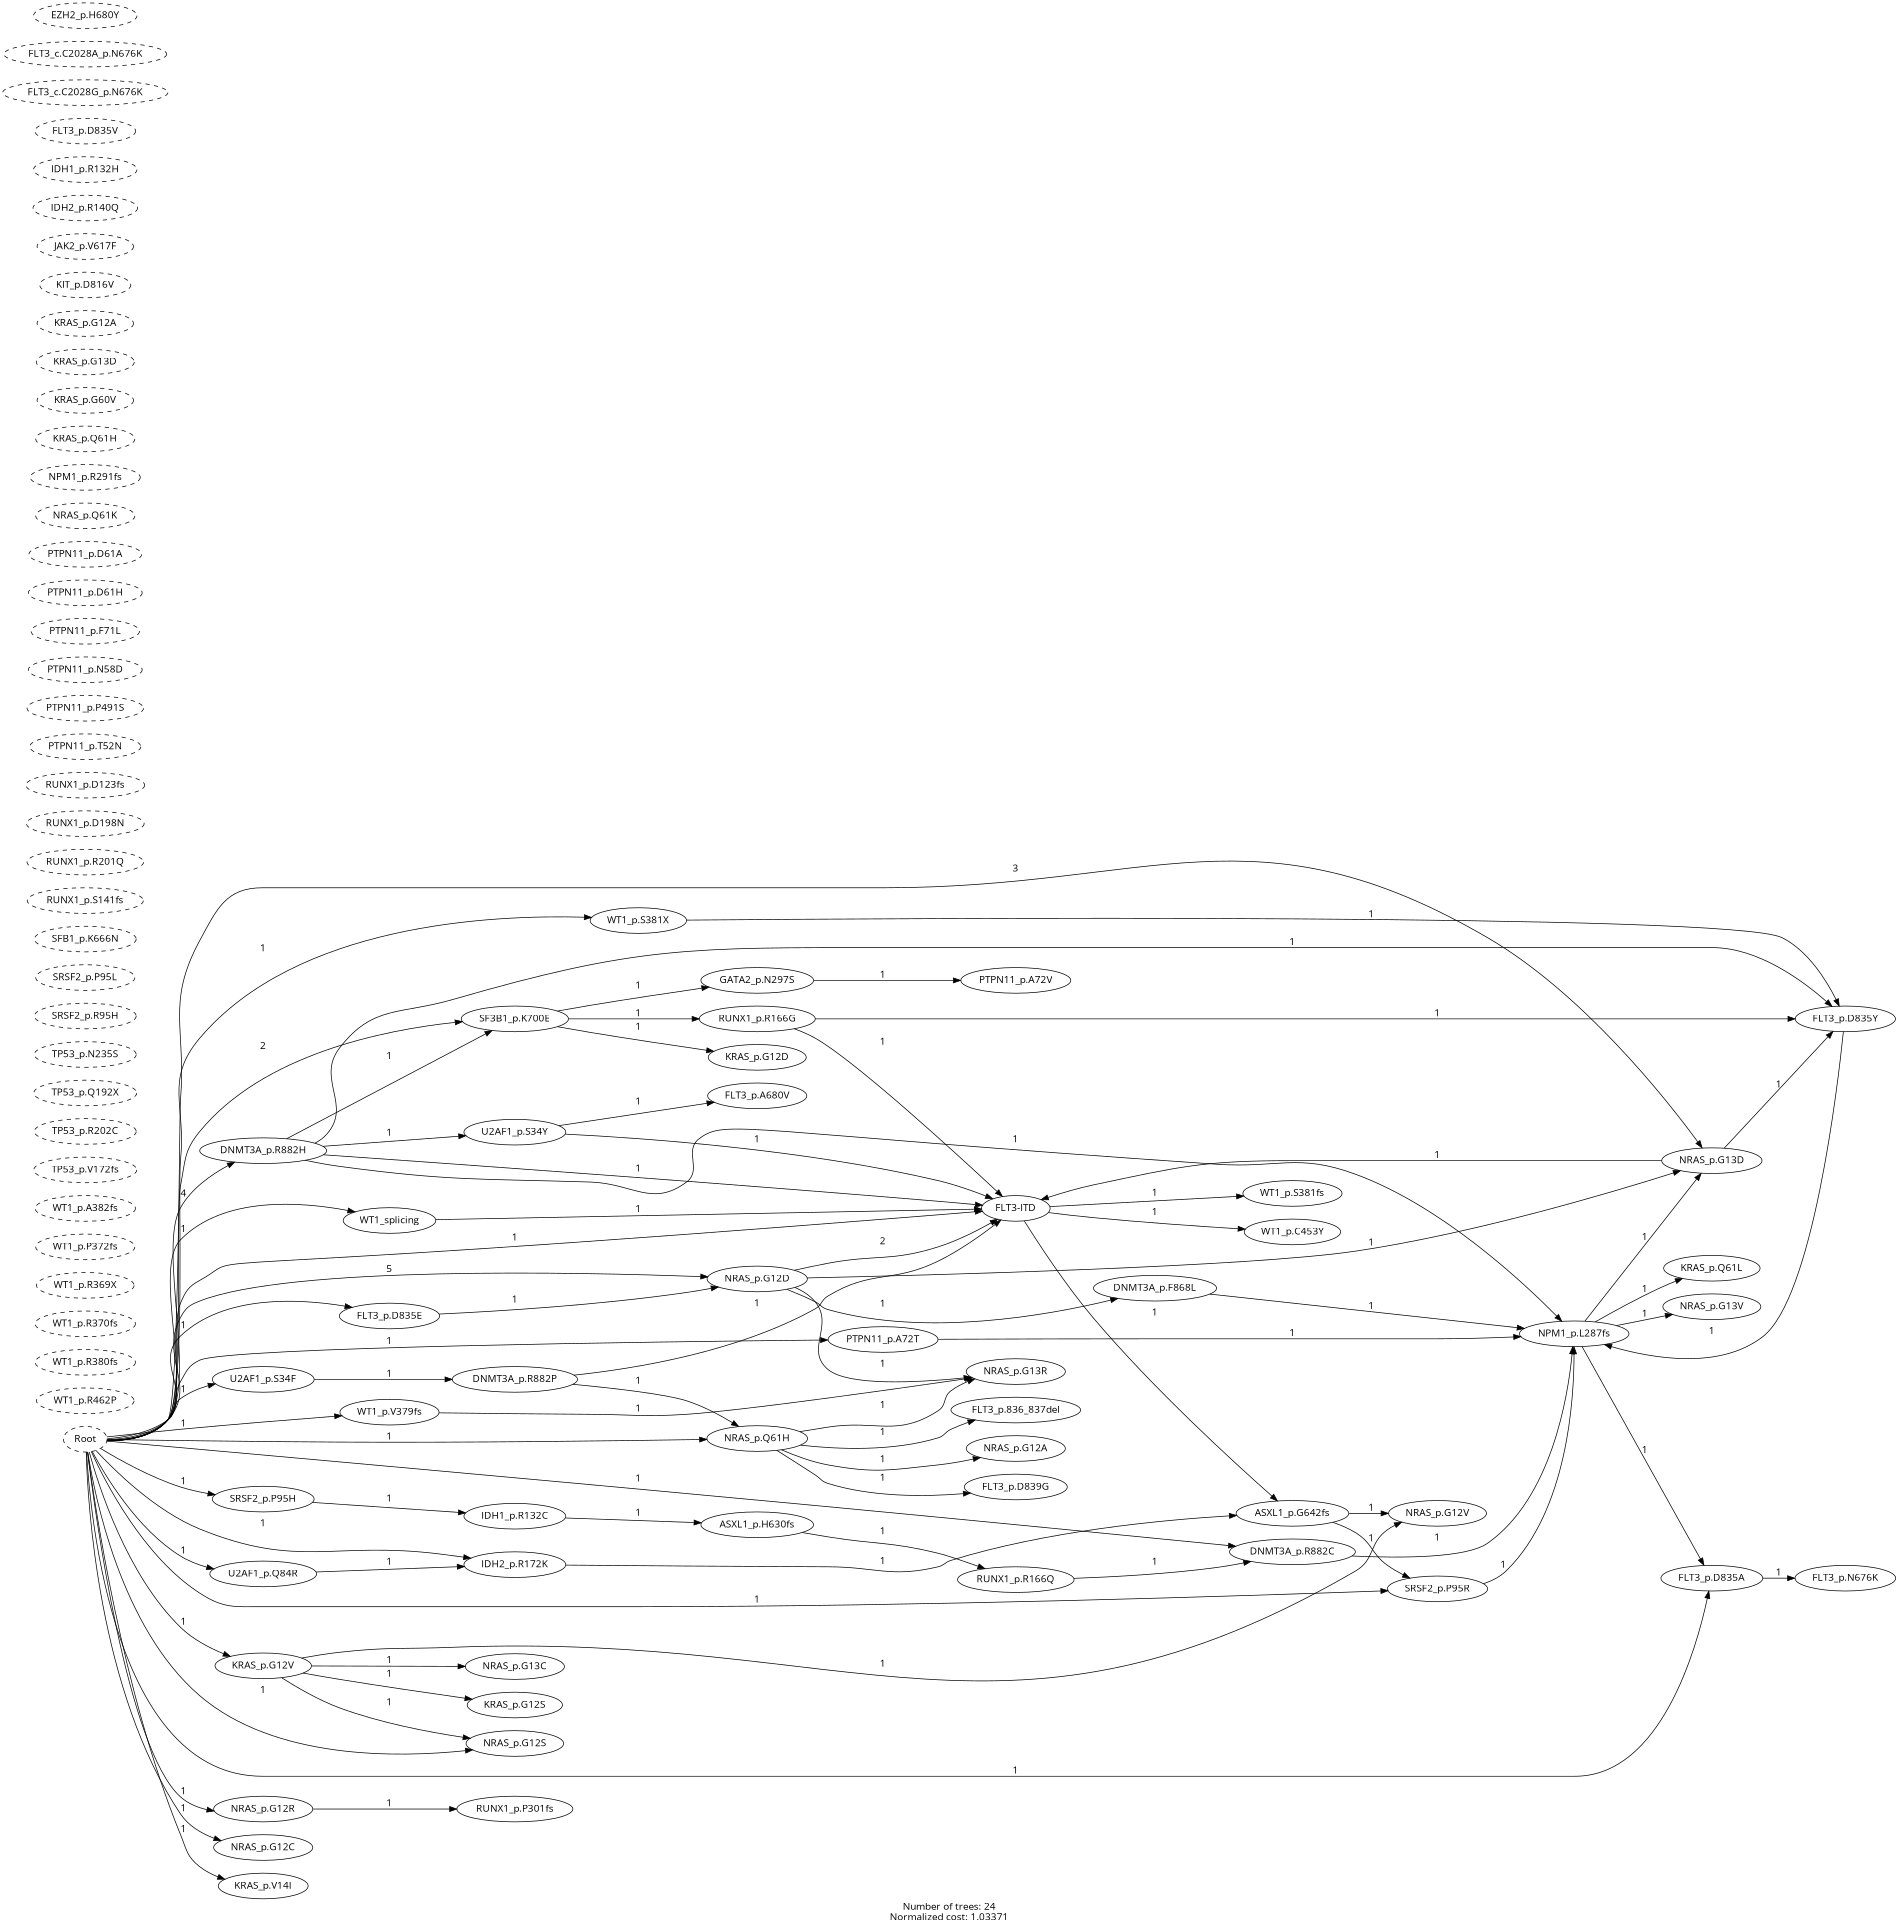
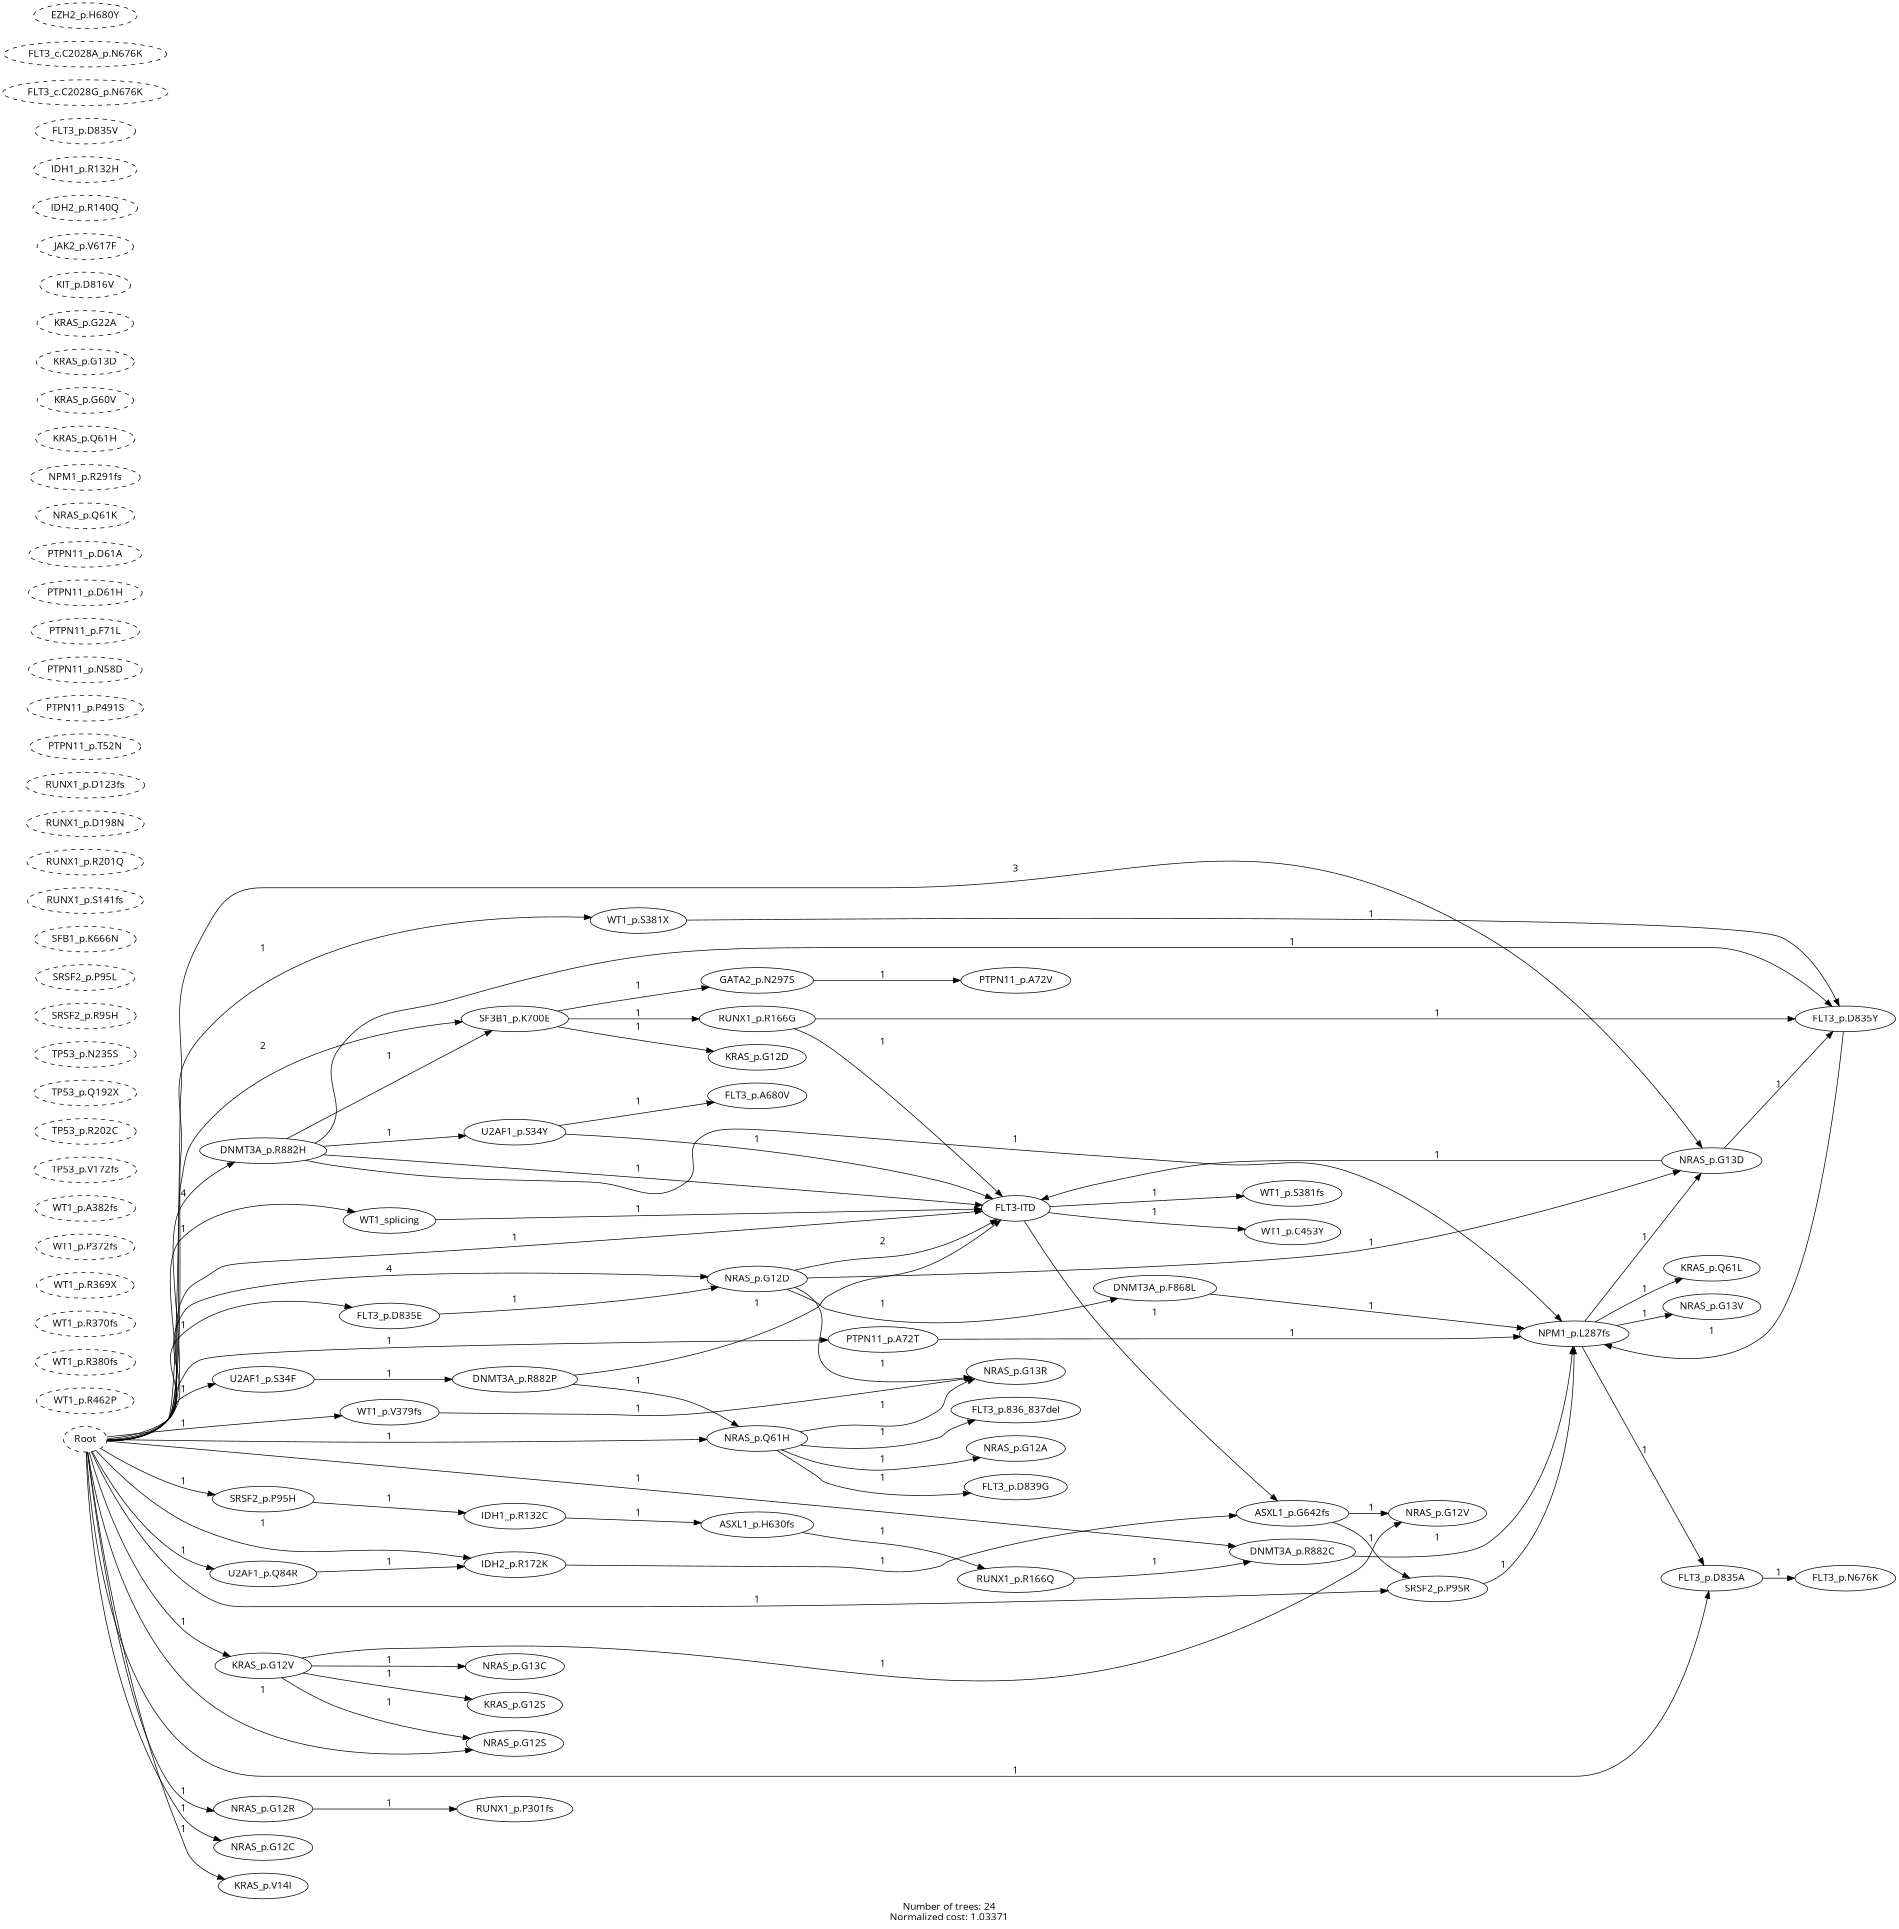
  digraph {
    fontname="Open Sans"
    label="Number of trees: 24\nNormalized cost: 1.03371"
    rankdir=LR
    node [fontname="Open Sans"]
    edge [fontname="Open Sans"]
    n1 [label=WT1_splicing]
    n2 [label="FLT3-ITD"]
    n3 [label="WT1_p.S381fs"]
    n4 [label="WT1_p.C453Y"]
    n5 [label="ASXL1_p.G642fs"]
    n6 [label="WT1_p.V379fs"]
    n7 [label="NRAS_p.G13R"]
    n8 [label="WT1_p.S381X"]
    n9 [label="FLT3_p.D835Y"]
    n10 [label="NPM1_p.L287fs"]
    n11 [label="WT1_p.R462P" style=dashed]
    n12 [label="WT1_p.R380fs" style=dashed]
    n13 [label="WT1_p.R370fs" style=dashed]
    n14 [label="WT1_p.R369X" style=dashed]
    n15 [label="WT1_p.P372fs" style=dashed]
    n16 [label="WT1_p.A382fs" style=dashed]
    n17 [label="U2AF1_p.S34Y"]
    n18 [label="FLT3_p.A680V"]
    n19 [label="U2AF1_p.S34F"]
    n20 [label="DNMT3A_p.R882P"]
    n21 [label="NRAS_p.Q61H"]
    n22 [label="U2AF1_p.Q84R"]
    n23 [label="IDH2_p.R172K"]
    n24 [label="TP53_p.V172fs" style=dashed]
    n25 [label="TP53_p.R202C" style=dashed]
    n26 [label="TP53_p.Q192X" style=dashed]
    n27 [label="TP53_p.N235S" style=dashed]
    n28 [label="SRSF2_p.R95H" style=dashed]
    n29 [label="SRSF2_p.P95R"]
    n30 [label="NRAS_p.G13D"]
    n31 [label="FLT3_p.D835A"]
    n32 [label="NRAS_p.G13V"]
    n33 [label="KRAS_p.Q61L"]
    n34 [label="SRSF2_p.P95L" style=dashed]
    n35 [label="SRSF2_p.P95H"]
    n36 [label="IDH1_p.R132C"]
    n37 [label="ASXL1_p.H630fs"]
    n38 [label="SFB1_p.K666N" style=dashed]
    n39 [label="SF3B1_p.K700E"]
    n40 [label="RUNX1_p.R166G"]
    n41 [label="KRAS_p.G12D"]
    n42 [label="GATA2_p.N297S"]
    n43 [label="PTPN11_p.A72V"]
    n44 [label=Root style=dashed]
    n45 [label="PTPN11_p.A72T"]
    n46 [label="NRAS_p.G12S"]
    n47 [label="NRAS_p.G12R"]
    n48 [label="NRAS_p.G12D"]
    n49 [label="NRAS_p.G12C"]
    n50 [label="KRAS_p.V14I"]
    n51 [label="KRAS_p.G12V"]
    n52 [label="FLT3_p.D835E"]
    n53 [label="DNMT3A_p.R882H"]
    n54 [label="DNMT3A_p.R882C"]
    n55 [label="NRAS_p.G12A"]
    n56 [label="FLT3_p.D839G"]
    n57 [label="FLT3_p.836_837del"]
    n58 [label="RUNX1_p.P301fs"]
    n59 [label="DNMT3A_p.F868L"]
    n60 [label="NRAS_p.G13C"]
    n61 [label="NRAS_p.G12V"]
    n62 [label="KRAS_p.G12S"]
    n63 [label="FLT3_p.N676K"]
    n64 [label="RUNX1_p.S141fs" style=dashed]
    n65 [label="RUNX1_p.R201Q" style=dashed]
    n66 [label="RUNX1_p.R166Q"]
    n67 [label="RUNX1_p.D198N" style=dashed]
    n68 [label="RUNX1_p.D123fs" style=dashed]
    n69 [label="PTPN11_p.T52N" style=dashed]
    n70 [label="PTPN11_p.P491S" style=dashed]
    n71 [label="PTPN11_p.N58D" style=dashed]
    n72 [label="PTPN11_p.F71L" style=dashed]
    n73 [label="PTPN11_p.D61H" style=dashed]
    n74 [label="PTPN11_p.D61A" style=dashed]
    n75 [label="NRAS_p.Q61K" style=dashed]
    n76 [label="NPM1_p.R291fs" style=dashed]
    n77 [label="KRAS_p.Q61H" style=dashed]
    n78 [label="KRAS_p.G60V" style=dashed]
    n79 [label="KRAS_p.G13D" style=dashed]
-   n80 [label="KRAS_p.G12A" style=dashed]
+   n80 [label="KRAS_p.G22A" style=dashed]
    n81 [label="KIT_p.D816V" style=dashed]
    n82 [label="JAK2_p.V617F" style=dashed]
    n83 [label="IDH2_p.R140Q" style=dashed]
    n84 [label="IDH1_p.R132H" style=dashed]
    n85 [label="FLT3_p.D835V" style=dashed]
    n86 [label="FLT3_c.C2028G_p.N676K" style=dashed]
    n87 [label="FLT3_c.C2028A_p.N676K" style=dashed]
    n88 [label="EZH2_p.H680Y" style=dashed]
    n1 -> n2 [label=1]
    n2 -> n3 [label=1]
    n2 -> n4 [label=1]
    n2 -> n5 [label=1]
    n5 -> n29 [label=1]
    n5 -> n61 [label=1]
    n6 -> n7 [label=1]
    n8 -> n9 [label=1]
    n9 -> n10 [label=1]
    n10 -> n30 [label=1]
    n10 -> n31 [label=1]
    n10 -> n32 [label=1]
    n10 -> n33 [label=1]
    n17 -> n2 [label=1]
    n17 -> n18 [label=1]
    n19 -> n20 [label=1]
    n20 -> n2 [label=1]
    n20 -> n21 [label=1]
    n21 -> n7 [label=1]
    n21 -> n55 [label=1]
    n21 -> n56 [label=1]
    n21 -> n57 [label=1]
    n22 -> n23 [label=1]
    n23 -> n5 [label=1]
    n29 -> n10 [label=1]
    n30 -> n2 [label=1]
    n30 -> n9 [label=1]
    n31 -> n63 [label=1]
    n35 -> n36 [label=1]
    n36 -> n37 [label=1]
    n37 -> n66 [label=1]
    n39 -> n40 [label=1]
    n39 -> n41 [label=1]
    n39 -> n42 [label=1]
    n40 -> n2 [label=1]
    n40 -> n9 [label=1]
    n42 -> n43 [label=1]
    n44 -> n1 [label=1]
    n44 -> n2 [label=1]
    n44 -> n6 [label=1]
    n44 -> n8 [label=1]
    n44 -> n19 [label=1]
    n44 -> n21 [label=1]
    n44 -> n22 [label=1]
    n44 -> n23 [label=1]
    n44 -> n29 [label=1]
    n44 -> n30 [label=3]
    n44 -> n31 [label=1]
    n44 -> n35 [label=1]
    n44 -> n39 [label=2]
    n44 -> n45 [label=1]
    n44 -> n46 [label=1]
    n44 -> n47 [label=1]
-   n44 -> n48 [label=5]
+   n44 -> n48 [label=4]
    n44 -> n49 [label=1]
    n44 -> n50 [label=1]
    n44 -> n51 [label=1]
    n44 -> n52 [label=1]
    n44 -> n53 [label=4]
    n44 -> n54 [label=1]
    n45 -> n10 [label=1]
    n47 -> n58 [label=1]
    n48 -> n2 [label=2]
    n48 -> n7 [label=1]
    n48 -> n30 [label=1]
    n48 -> n59 [label=1]
    n51 -> n46 [label=1]
    n51 -> n60 [label=1]
    n51 -> n61 [label=1]
    n51 -> n62 [label=1]
    n52 -> n48 [label=1]
    n53 -> n2 [label=1]
    n53 -> n9 [label=1]
    n53 -> n10 [label=1]
    n53 -> n17 [label=1]
    n53 -> n39 [label=1]
    n54 -> n10 [label=1]
    n59 -> n10 [label=1]
    n66 -> n54 [label=1]
  }
